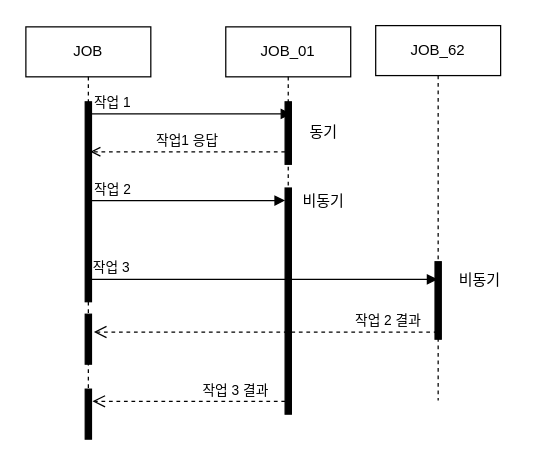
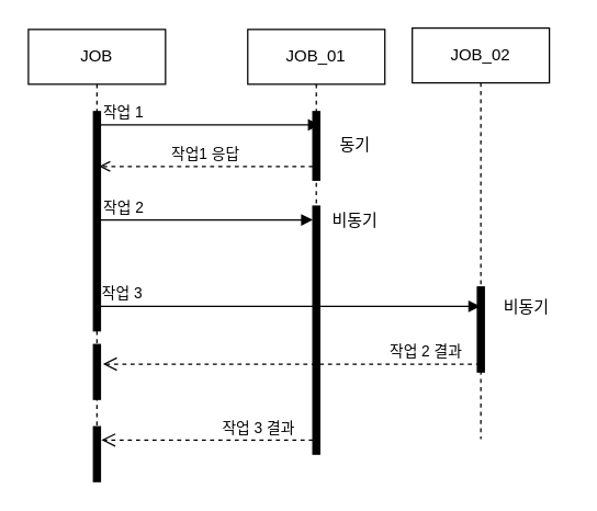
  <mxCell id="0" />
  <mxCell id="1" parent="0" />
  <mxCell id="2" value="&amp;nbsp; &amp;nbsp; &amp;nbsp; &amp;nbsp; &amp;nbsp; &amp;nbsp; &amp;nbsp; &amp;nbsp; &amp;nbsp; &amp;nbsp; &amp;nbsp; &amp;nbsp; &amp;nbsp; &amp;nbsp; &amp;nbsp; &amp;nbsp; &amp;nbsp; &amp;nbsp; &amp;nbsp; &amp;nbsp; &amp;nbsp; &amp;nbsp; &amp;nbsp; &amp;nbsp; &amp;nbsp; &amp;nbsp; &amp;nbsp; &amp;nbsp; &amp;nbsp; &amp;nbsp; &amp;nbsp; &amp;nbsp; 작업 2 결과" style="html=1;verticalAlign=bottom;endArrow=open;dashed=1;endSize=8;curved=0;rounded=0;entryX=1.386;entryY=0.357;entryDx=0;entryDy=0;entryPerimeter=0;" edge="1" parent="1" source="14" target="16"><mxGeometry relative="1" as="geometry"><mxPoint x="235" y="294" as="sourcePoint" /><mxPoint x="83" y="331" as="targetPoint" /></mxGeometry></mxCell>
  <mxCell id="3" value="JOB" style="shape=umlLifeline;perimeter=lifelinePerimeter;whiteSpace=wrap;html=1;container=1;dropTarget=0;collapsible=0;recursiveResize=0;outlineConnect=0;portConstraint=eastwest;newEdgeStyle={&quot;edgeStyle&quot;:&quot;elbowEdgeStyle&quot;,&quot;elbow&quot;:&quot;vertical&quot;,&quot;curved&quot;:0,&quot;rounded&quot;:0};" vertex="1" parent="1"><mxGeometry x="20" y="21" width="100" height="300" as="geometry" /></mxCell>
  <mxCell id="4" value="JOB_01" style="shape=umlLifeline;perimeter=lifelinePerimeter;whiteSpace=wrap;html=1;container=1;dropTarget=0;collapsible=0;recursiveResize=0;outlineConnect=0;portConstraint=eastwest;newEdgeStyle={&quot;edgeStyle&quot;:&quot;elbowEdgeStyle&quot;,&quot;elbow&quot;:&quot;vertical&quot;,&quot;curved&quot;:0,&quot;rounded&quot;:0};" vertex="1" parent="1"><mxGeometry x="180" y="21" width="100" height="300" as="geometry" /></mxCell>
  <mxCell id="5" value="" style="html=1;points=[];perimeter=orthogonalPerimeter;fillColor=strokeColor;align=left;verticalAlign=top;spacingLeft=10;" vertex="1" parent="1"><mxGeometry x="67.5" y="81" width="5" height="160" as="geometry" /></mxCell>
  <mxCell id="6" value="작업 1&amp;nbsp;" style="html=1;verticalAlign=bottom;labelBackgroundColor=none;endArrow=block;endFill=1;endSize=6;align=left;rounded=0;" edge="1" parent="1"><mxGeometry x="-1" relative="1" as="geometry"><mxPoint x="72.5" y="90.71" as="sourcePoint" /><mxPoint x="232.5" y="90.71" as="targetPoint" /></mxGeometry></mxCell>
  <mxCell id="7" value="" style="html=1;points=[];perimeter=orthogonalPerimeter;fillColor=strokeColor;align=left;verticalAlign=top;spacingLeft=10;" vertex="1" parent="1"><mxGeometry x="227.5" y="81" width="5" height="50" as="geometry" /></mxCell>
  <mxCell id="8" value="" style="html=1;points=[];perimeter=orthogonalPerimeter;fillColor=strokeColor;align=left;verticalAlign=top;spacingLeft=10;" vertex="1" parent="1"><mxGeometry x="227.5" y="150" width="5" height="181" as="geometry" /></mxCell>
  <mxCell id="9" value="&amp;nbsp;작업 2" style="html=1;verticalAlign=bottom;labelBackgroundColor=none;endArrow=block;endFill=1;endSize=6;align=left;rounded=0;" edge="1" parent="1" source="3"><mxGeometry x="-1" relative="1" as="geometry"><mxPoint x="80" y="161" as="sourcePoint" /><mxPoint x="227.5" y="160" as="targetPoint" /></mxGeometry></mxCell>
  <mxCell id="10" value="작업1 응답" style="html=1;verticalAlign=bottom;labelBackgroundColor=none;endArrow=open;endFill=0;dashed=1;rounded=0;exitX=-0.329;exitY=0.693;exitDx=0;exitDy=0;exitPerimeter=0;" edge="1" parent="1"><mxGeometry width="160" relative="1" as="geometry"><mxPoint x="227.495" y="121" as="sourcePoint" /><mxPoint x="71.569" y="121" as="targetPoint" /></mxGeometry></mxCell>
  <mxCell id="11" value="&amp;nbsp; &amp;nbsp; &amp;nbsp; &amp;nbsp; &amp;nbsp; &amp;nbsp; &amp;nbsp; &amp;nbsp; &amp;nbsp; &amp;nbsp; &amp;nbsp; &amp;nbsp; &amp;nbsp;작업 3 결과&amp;nbsp;" style="html=1;verticalAlign=bottom;endArrow=open;dashed=1;endSize=8;curved=0;rounded=0;entryX=1.157;entryY=0.243;entryDx=0;entryDy=0;entryPerimeter=0;" edge="1" parent="1" source="8" target="12"><mxGeometry relative="1" as="geometry"><mxPoint x="439.5" y="231" as="sourcePoint" /><mxPoint x="300" y="231" as="targetPoint" /></mxGeometry></mxCell>
  <mxCell id="12" value="" style="html=1;points=[];perimeter=orthogonalPerimeter;fillColor=strokeColor;align=left;verticalAlign=top;spacingLeft=10;" vertex="1" parent="1"><mxGeometry x="67.5" y="311" width="5" height="40" as="geometry" /></mxCell>
  <mxCell id="13" value="" style="html=1;points=[];perimeter=orthogonalPerimeter;fillColor=strokeColor;align=left;verticalAlign=top;spacingLeft=10;" vertex="1" parent="1"><mxGeometry x="347.5" y="209" width="5" height="62" as="geometry" /></mxCell>
- <mxCell id="14" value="JOB_62" style="shape=umlLifeline;perimeter=lifelinePerimeter;whiteSpace=wrap;html=1;container=1;dropTarget=0;collapsible=0;recursiveResize=0;outlineConnect=0;portConstraint=eastwest;newEdgeStyle={&quot;edgeStyle&quot;:&quot;elbowEdgeStyle&quot;,&quot;elbow&quot;:&quot;vertical&quot;,&quot;curved&quot;:0,&quot;rounded&quot;:0};" vertex="1" parent="1"><mxGeometry x="300" y="20" width="100" height="300" as="geometry" /></mxCell>
+ <mxCell id="14" value="JOB_02" style="shape=umlLifeline;perimeter=lifelinePerimeter;whiteSpace=wrap;html=1;container=1;dropTarget=0;collapsible=0;recursiveResize=0;outlineConnect=0;portConstraint=eastwest;newEdgeStyle={&quot;edgeStyle&quot;:&quot;elbowEdgeStyle&quot;,&quot;elbow&quot;:&quot;vertical&quot;,&quot;curved&quot;:0,&quot;rounded&quot;:0};" vertex="1" parent="1"><mxGeometry x="300" y="20" width="100" height="300" as="geometry" /></mxCell>
  <mxCell id="15" value="&amp;nbsp;작업 3" style="html=1;verticalAlign=bottom;labelBackgroundColor=none;endArrow=block;endFill=1;endSize=6;align=left;rounded=0;exitX=0.243;exitY=0.888;exitDx=0;exitDy=0;exitPerimeter=0;" edge="1" parent="1" source="5" target="14"><mxGeometry x="-1" relative="1" as="geometry"><mxPoint x="75" y="190.21" as="sourcePoint" /><mxPoint x="232.5" y="190.21" as="targetPoint" /></mxGeometry></mxCell>
  <mxCell id="16" value="" style="html=1;points=[];perimeter=orthogonalPerimeter;fillColor=strokeColor;align=left;verticalAlign=top;spacingLeft=10;" vertex="1" parent="1"><mxGeometry x="67.5" y="251" width="5" height="40" as="geometry" /></mxCell>
  <mxCell id="17" value="동기" style="text;html=1;align=center;verticalAlign=middle;resizable=0;points=[];autosize=1;strokeColor=none;fillColor=none;" vertex="1" parent="1"><mxGeometry x="232.5" y="91" width="50" height="30" as="geometry" /></mxCell>
  <mxCell id="18" value="비동기" style="text;html=1;align=center;verticalAlign=middle;resizable=0;points=[];autosize=1;strokeColor=none;fillColor=none;" vertex="1" parent="1"><mxGeometry x="227.5" y="146" width="60" height="30" as="geometry" /></mxCell>
  <mxCell id="19" value="비동기" style="text;html=1;align=center;verticalAlign=middle;resizable=0;points=[];autosize=1;strokeColor=none;fillColor=none;" vertex="1" parent="1"><mxGeometry x="352.5" y="209" width="60" height="30" as="geometry" /></mxCell>
